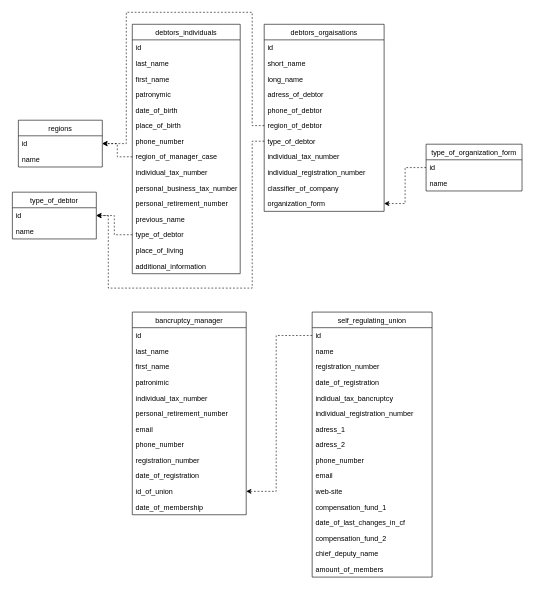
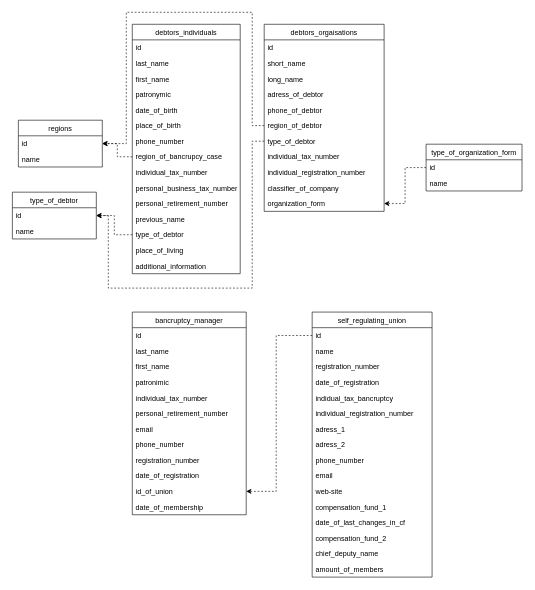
  <mxCell id="0" />
  <mxCell id="1" parent="0" />
  <mxCell id="2" value="regions" style="swimlane;fontStyle=0;childLayout=stackLayout;horizontal=1;startSize=26;fillColor=none;horizontalStack=0;resizeParent=1;resizeParentMax=0;resizeLast=0;collapsible=1;marginBottom=0;" parent="1" vertex="1"><mxGeometry x="30" y="200" width="140" height="78" as="geometry" /></mxCell>
  <mxCell id="3" value="id" style="text;strokeColor=none;fillColor=none;align=left;verticalAlign=top;spacingLeft=4;spacingRight=4;overflow=hidden;rotatable=0;points=[[0,0.5],[1,0.5]];portConstraint=eastwest;" parent="2" vertex="1"><mxGeometry y="26" width="140" height="26" as="geometry" /></mxCell>
  <mxCell id="4" value="name" style="text;strokeColor=none;fillColor=none;align=left;verticalAlign=top;spacingLeft=4;spacingRight=4;overflow=hidden;rotatable=0;points=[[0,0.5],[1,0.5]];portConstraint=eastwest;" parent="2" vertex="1"><mxGeometry y="52" width="140" height="26" as="geometry" /></mxCell>
  <mxCell id="5" value="debtors_individuals" style="swimlane;fontStyle=0;childLayout=stackLayout;horizontal=1;startSize=26;fillColor=none;horizontalStack=0;resizeParent=1;resizeParentMax=0;resizeLast=0;collapsible=1;marginBottom=0;" parent="1" vertex="1"><mxGeometry x="220" y="40" width="180" height="416" as="geometry" /></mxCell>
  <mxCell id="6" value="id" style="text;strokeColor=none;fillColor=none;align=left;verticalAlign=top;spacingLeft=4;spacingRight=4;overflow=hidden;rotatable=0;points=[[0,0.5],[1,0.5]];portConstraint=eastwest;" parent="5" vertex="1"><mxGeometry y="26" width="180" height="26" as="geometry" /></mxCell>
  <mxCell id="7" value="last_name" style="text;strokeColor=none;fillColor=none;align=left;verticalAlign=top;spacingLeft=4;spacingRight=4;overflow=hidden;rotatable=0;points=[[0,0.5],[1,0.5]];portConstraint=eastwest;" parent="5" vertex="1"><mxGeometry y="52" width="180" height="26" as="geometry" /></mxCell>
  <mxCell id="8" value="first_name" style="text;strokeColor=none;fillColor=none;align=left;verticalAlign=top;spacingLeft=4;spacingRight=4;overflow=hidden;rotatable=0;points=[[0,0.5],[1,0.5]];portConstraint=eastwest;" parent="5" vertex="1"><mxGeometry y="78" width="180" height="26" as="geometry" /></mxCell>
  <mxCell id="9" value="patronymic" style="text;strokeColor=none;fillColor=none;align=left;verticalAlign=top;spacingLeft=4;spacingRight=4;overflow=hidden;rotatable=0;points=[[0,0.5],[1,0.5]];portConstraint=eastwest;" parent="5" vertex="1"><mxGeometry y="104" width="180" height="26" as="geometry" /></mxCell>
  <mxCell id="10" value="date_of_birth" style="text;strokeColor=none;fillColor=none;align=left;verticalAlign=top;spacingLeft=4;spacingRight=4;overflow=hidden;rotatable=0;points=[[0,0.5],[1,0.5]];portConstraint=eastwest;" parent="5" vertex="1"><mxGeometry y="130" width="180" height="26" as="geometry" /></mxCell>
  <mxCell id="11" value="place_of_birth" style="text;strokeColor=none;fillColor=none;align=left;verticalAlign=top;spacingLeft=4;spacingRight=4;overflow=hidden;rotatable=0;points=[[0,0.5],[1,0.5]];portConstraint=eastwest;" parent="5" vertex="1"><mxGeometry y="156" width="180" height="26" as="geometry" /></mxCell>
  <mxCell id="12" value="phone_number" style="text;strokeColor=none;fillColor=none;align=left;verticalAlign=top;spacingLeft=4;spacingRight=4;overflow=hidden;rotatable=0;points=[[0,0.5],[1,0.5]];portConstraint=eastwest;" parent="5" vertex="1"><mxGeometry y="182" width="180" height="26" as="geometry" /></mxCell>
- <mxCell id="13" value="region_of_manager_case" style="text;strokeColor=none;fillColor=none;align=left;verticalAlign=top;spacingLeft=4;spacingRight=4;overflow=hidden;rotatable=0;points=[[0,0.5],[1,0.5]];portConstraint=eastwest;" parent="5" vertex="1"><mxGeometry y="208" width="180" height="26" as="geometry" /></mxCell>
+ <mxCell id="13" value="region_of_bancrupcy_case" style="text;strokeColor=none;fillColor=none;align=left;verticalAlign=top;spacingLeft=4;spacingRight=4;overflow=hidden;rotatable=0;points=[[0,0.5],[1,0.5]];portConstraint=eastwest;" parent="5" vertex="1"><mxGeometry y="208" width="180" height="26" as="geometry" /></mxCell>
  <mxCell id="14" value="individual_tax_number" style="text;strokeColor=none;fillColor=none;align=left;verticalAlign=top;spacingLeft=4;spacingRight=4;overflow=hidden;rotatable=0;points=[[0,0.5],[1,0.5]];portConstraint=eastwest;" parent="5" vertex="1"><mxGeometry y="234" width="180" height="26" as="geometry" /></mxCell>
  <mxCell id="15" value="personal_business_tax_number" style="text;strokeColor=none;fillColor=none;align=left;verticalAlign=top;spacingLeft=4;spacingRight=4;overflow=hidden;rotatable=0;points=[[0,0.5],[1,0.5]];portConstraint=eastwest;" parent="5" vertex="1"><mxGeometry y="260" width="180" height="26" as="geometry" /></mxCell>
  <mxCell id="16" value="personal_retirement_number" style="text;strokeColor=none;fillColor=none;align=left;verticalAlign=top;spacingLeft=4;spacingRight=4;overflow=hidden;rotatable=0;points=[[0,0.5],[1,0.5]];portConstraint=eastwest;" parent="5" vertex="1"><mxGeometry y="286" width="180" height="26" as="geometry" /></mxCell>
  <mxCell id="17" value="previous_name" style="text;strokeColor=none;fillColor=none;align=left;verticalAlign=top;spacingLeft=4;spacingRight=4;overflow=hidden;rotatable=0;points=[[0,0.5],[1,0.5]];portConstraint=eastwest;" parent="5" vertex="1"><mxGeometry y="312" width="180" height="26" as="geometry" /></mxCell>
  <mxCell id="18" value="type_of_debtor" style="text;strokeColor=none;fillColor=none;align=left;verticalAlign=top;spacingLeft=4;spacingRight=4;overflow=hidden;rotatable=0;points=[[0,0.5],[1,0.5]];portConstraint=eastwest;" parent="5" vertex="1"><mxGeometry y="338" width="180" height="26" as="geometry" /></mxCell>
  <mxCell id="19" value="place_of_living" style="text;strokeColor=none;fillColor=none;align=left;verticalAlign=top;spacingLeft=4;spacingRight=4;overflow=hidden;rotatable=0;points=[[0,0.5],[1,0.5]];portConstraint=eastwest;" parent="5" vertex="1"><mxGeometry y="364" width="180" height="26" as="geometry" /></mxCell>
  <mxCell id="20" value="additional_information" style="text;strokeColor=none;fillColor=none;align=left;verticalAlign=top;spacingLeft=4;spacingRight=4;overflow=hidden;rotatable=0;points=[[0,0.5],[1,0.5]];portConstraint=eastwest;" parent="5" vertex="1"><mxGeometry y="390" width="180" height="26" as="geometry" /></mxCell>
  <mxCell id="21" value="type_of_debtor" style="swimlane;fontStyle=0;childLayout=stackLayout;horizontal=1;startSize=26;fillColor=none;horizontalStack=0;resizeParent=1;resizeParentMax=0;resizeLast=0;collapsible=1;marginBottom=0;" parent="1" vertex="1"><mxGeometry x="20" y="320" width="140" height="78" as="geometry" /></mxCell>
  <mxCell id="22" value="id" style="text;strokeColor=none;fillColor=none;align=left;verticalAlign=top;spacingLeft=4;spacingRight=4;overflow=hidden;rotatable=0;points=[[0,0.5],[1,0.5]];portConstraint=eastwest;" parent="21" vertex="1"><mxGeometry y="26" width="140" height="26" as="geometry" /></mxCell>
  <mxCell id="23" value="name" style="text;strokeColor=none;fillColor=none;align=left;verticalAlign=top;spacingLeft=4;spacingRight=4;overflow=hidden;rotatable=0;points=[[0,0.5],[1,0.5]];portConstraint=eastwest;" parent="21" vertex="1"><mxGeometry y="52" width="140" height="26" as="geometry" /></mxCell>
  <mxCell id="24" style="edgeStyle=orthogonalEdgeStyle;rounded=0;orthogonalLoop=1;jettySize=auto;html=1;exitX=0;exitY=0.5;exitDx=0;exitDy=0;dashed=1;" parent="1" source="18" target="22" edge="1"><mxGeometry relative="1" as="geometry" /></mxCell>
  <mxCell id="25" style="edgeStyle=orthogonalEdgeStyle;rounded=0;orthogonalLoop=1;jettySize=auto;html=1;exitX=0;exitY=0.5;exitDx=0;exitDy=0;entryX=1;entryY=0.5;entryDx=0;entryDy=0;dashed=1;" parent="1" source="13" target="3" edge="1"><mxGeometry relative="1" as="geometry" /></mxCell>
  <mxCell id="26" value="debtors_orgaisations" style="swimlane;fontStyle=0;childLayout=stackLayout;horizontal=1;startSize=26;fillColor=none;horizontalStack=0;resizeParent=1;resizeParentMax=0;resizeLast=0;collapsible=1;marginBottom=0;" parent="1" vertex="1"><mxGeometry x="440" y="40" width="200" height="312" as="geometry" /></mxCell>
  <mxCell id="27" value="id" style="text;strokeColor=none;fillColor=none;align=left;verticalAlign=top;spacingLeft=4;spacingRight=4;overflow=hidden;rotatable=0;points=[[0,0.5],[1,0.5]];portConstraint=eastwest;" vertex="1" parent="26"><mxGeometry y="26" width="200" height="26" as="geometry" /></mxCell>
  <mxCell id="28" value="short_name" style="text;strokeColor=none;fillColor=none;align=left;verticalAlign=top;spacingLeft=4;spacingRight=4;overflow=hidden;rotatable=0;points=[[0,0.5],[1,0.5]];portConstraint=eastwest;" parent="26" vertex="1"><mxGeometry y="52" width="200" height="26" as="geometry" /></mxCell>
  <mxCell id="29" value="long_name" style="text;strokeColor=none;fillColor=none;align=left;verticalAlign=top;spacingLeft=4;spacingRight=4;overflow=hidden;rotatable=0;points=[[0,0.5],[1,0.5]];portConstraint=eastwest;" parent="26" vertex="1"><mxGeometry y="78" width="200" height="26" as="geometry" /></mxCell>
  <mxCell id="30" value="adress_of_debtor" style="text;strokeColor=none;fillColor=none;align=left;verticalAlign=top;spacingLeft=4;spacingRight=4;overflow=hidden;rotatable=0;points=[[0,0.5],[1,0.5]];portConstraint=eastwest;" parent="26" vertex="1"><mxGeometry y="104" width="200" height="26" as="geometry" /></mxCell>
  <mxCell id="31" value="phone_of_debtor" style="text;strokeColor=none;fillColor=none;align=left;verticalAlign=top;spacingLeft=4;spacingRight=4;overflow=hidden;rotatable=0;points=[[0,0.5],[1,0.5]];portConstraint=eastwest;" vertex="1" parent="26"><mxGeometry y="130" width="200" height="26" as="geometry" /></mxCell>
  <mxCell id="32" value="region_of_debtor" style="text;strokeColor=none;fillColor=none;align=left;verticalAlign=top;spacingLeft=4;spacingRight=4;overflow=hidden;rotatable=0;points=[[0,0.5],[1,0.5]];portConstraint=eastwest;" vertex="1" parent="26"><mxGeometry y="156" width="200" height="26" as="geometry" /></mxCell>
  <mxCell id="33" value="type_of_debtor" style="text;strokeColor=none;fillColor=none;align=left;verticalAlign=top;spacingLeft=4;spacingRight=4;overflow=hidden;rotatable=0;points=[[0,0.5],[1,0.5]];portConstraint=eastwest;" vertex="1" parent="26"><mxGeometry y="182" width="200" height="26" as="geometry" /></mxCell>
  <mxCell id="34" value="individual_tax_number" style="text;strokeColor=none;fillColor=none;align=left;verticalAlign=top;spacingLeft=4;spacingRight=4;overflow=hidden;rotatable=0;points=[[0,0.5],[1,0.5]];portConstraint=eastwest;" vertex="1" parent="26"><mxGeometry y="208" width="200" height="26" as="geometry" /></mxCell>
  <mxCell id="35" value="individual_registration_number" style="text;strokeColor=none;fillColor=none;align=left;verticalAlign=top;spacingLeft=4;spacingRight=4;overflow=hidden;rotatable=0;points=[[0,0.5],[1,0.5]];portConstraint=eastwest;" vertex="1" parent="26"><mxGeometry y="234" width="200" height="26" as="geometry" /></mxCell>
  <mxCell id="36" value="classifier_of_company" style="text;strokeColor=none;fillColor=none;align=left;verticalAlign=top;spacingLeft=4;spacingRight=4;overflow=hidden;rotatable=0;points=[[0,0.5],[1,0.5]];portConstraint=eastwest;" vertex="1" parent="26"><mxGeometry y="260" width="200" height="26" as="geometry" /></mxCell>
  <mxCell id="37" value="organization_form" style="text;strokeColor=none;fillColor=none;align=left;verticalAlign=top;spacingLeft=4;spacingRight=4;overflow=hidden;rotatable=0;points=[[0,0.5],[1,0.5]];portConstraint=eastwest;" vertex="1" parent="26"><mxGeometry y="286" width="200" height="26" as="geometry" /></mxCell>
  <mxCell id="38" style="edgeStyle=orthogonalEdgeStyle;rounded=0;orthogonalLoop=1;jettySize=auto;html=1;exitX=0;exitY=0.5;exitDx=0;exitDy=0;entryX=1;entryY=0.5;entryDx=0;entryDy=0;dashed=1;" edge="1" parent="1" source="32" target="3"><mxGeometry relative="1" as="geometry"><Array as="points"><mxPoint x="420" y="209" /><mxPoint x="420" y="20" /><mxPoint x="210" y="20" /><mxPoint x="210" y="239" /></Array></mxGeometry></mxCell>
  <mxCell id="39" style="edgeStyle=orthogonalEdgeStyle;rounded=0;orthogonalLoop=1;jettySize=auto;html=1;exitX=0;exitY=0.5;exitDx=0;exitDy=0;entryX=1;entryY=0.5;entryDx=0;entryDy=0;dashed=1;" edge="1" parent="1" source="33" target="22"><mxGeometry relative="1" as="geometry"><Array as="points"><mxPoint x="420" y="235" /><mxPoint x="420" y="480" /><mxPoint x="180" y="480" /><mxPoint x="180" y="359" /></Array></mxGeometry></mxCell>
  <mxCell id="40" style="edgeStyle=orthogonalEdgeStyle;rounded=0;orthogonalLoop=1;jettySize=auto;html=1;exitX=0;exitY=0.5;exitDx=0;exitDy=0;dashed=1;" edge="1" parent="1" source="42" target="37"><mxGeometry relative="1" as="geometry" /></mxCell>
  <mxCell id="41" value="type_of_organization_form" style="swimlane;fontStyle=0;childLayout=stackLayout;horizontal=1;startSize=26;fillColor=none;horizontalStack=0;resizeParent=1;resizeParentMax=0;resizeLast=0;collapsible=1;marginBottom=0;" vertex="1" parent="1"><mxGeometry x="710" y="240" width="160" height="78" as="geometry" /></mxCell>
  <mxCell id="42" value="id" style="text;strokeColor=none;fillColor=none;align=left;verticalAlign=top;spacingLeft=4;spacingRight=4;overflow=hidden;rotatable=0;points=[[0,0.5],[1,0.5]];portConstraint=eastwest;" vertex="1" parent="41"><mxGeometry y="26" width="160" height="26" as="geometry" /></mxCell>
  <mxCell id="43" value="name" style="text;strokeColor=none;fillColor=none;align=left;verticalAlign=top;spacingLeft=4;spacingRight=4;overflow=hidden;rotatable=0;points=[[0,0.5],[1,0.5]];portConstraint=eastwest;" vertex="1" parent="41"><mxGeometry y="52" width="160" height="26" as="geometry" /></mxCell>
  <mxCell id="44" value="bancruptcy_manager" style="swimlane;fontStyle=0;childLayout=stackLayout;horizontal=1;startSize=26;fillColor=none;horizontalStack=0;resizeParent=1;resizeParentMax=0;resizeLast=0;collapsible=1;marginBottom=0;" vertex="1" parent="1"><mxGeometry x="220" y="520" width="190" height="338" as="geometry" /></mxCell>
  <mxCell id="45" value="id" style="text;strokeColor=none;fillColor=none;align=left;verticalAlign=top;spacingLeft=4;spacingRight=4;overflow=hidden;rotatable=0;points=[[0,0.5],[1,0.5]];portConstraint=eastwest;" vertex="1" parent="44"><mxGeometry y="26" width="190" height="26" as="geometry" /></mxCell>
  <mxCell id="46" value="last_name" style="text;strokeColor=none;fillColor=none;align=left;verticalAlign=top;spacingLeft=4;spacingRight=4;overflow=hidden;rotatable=0;points=[[0,0.5],[1,0.5]];portConstraint=eastwest;" vertex="1" parent="44"><mxGeometry y="52" width="190" height="26" as="geometry" /></mxCell>
  <mxCell id="47" value="first_name" style="text;strokeColor=none;fillColor=none;align=left;verticalAlign=top;spacingLeft=4;spacingRight=4;overflow=hidden;rotatable=0;points=[[0,0.5],[1,0.5]];portConstraint=eastwest;" vertex="1" parent="44"><mxGeometry y="78" width="190" height="26" as="geometry" /></mxCell>
  <mxCell id="48" value="patronimic" style="text;strokeColor=none;fillColor=none;align=left;verticalAlign=top;spacingLeft=4;spacingRight=4;overflow=hidden;rotatable=0;points=[[0,0.5],[1,0.5]];portConstraint=eastwest;" vertex="1" parent="44"><mxGeometry y="104" width="190" height="26" as="geometry" /></mxCell>
  <mxCell id="49" value="individual_tax_number" style="text;strokeColor=none;fillColor=none;align=left;verticalAlign=top;spacingLeft=4;spacingRight=4;overflow=hidden;rotatable=0;points=[[0,0.5],[1,0.5]];portConstraint=eastwest;" vertex="1" parent="44"><mxGeometry y="130" width="190" height="26" as="geometry" /></mxCell>
  <mxCell id="50" value="personal_retirement_number" style="text;strokeColor=none;fillColor=none;align=left;verticalAlign=top;spacingLeft=4;spacingRight=4;overflow=hidden;rotatable=0;points=[[0,0.5],[1,0.5]];portConstraint=eastwest;" vertex="1" parent="44"><mxGeometry y="156" width="190" height="26" as="geometry" /></mxCell>
  <mxCell id="51" value="email" style="text;strokeColor=none;fillColor=none;align=left;verticalAlign=top;spacingLeft=4;spacingRight=4;overflow=hidden;rotatable=0;points=[[0,0.5],[1,0.5]];portConstraint=eastwest;" vertex="1" parent="44"><mxGeometry y="182" width="190" height="26" as="geometry" /></mxCell>
  <mxCell id="52" value="phone_number" style="text;strokeColor=none;fillColor=none;align=left;verticalAlign=top;spacingLeft=4;spacingRight=4;overflow=hidden;rotatable=0;points=[[0,0.5],[1,0.5]];portConstraint=eastwest;" vertex="1" parent="44"><mxGeometry y="208" width="190" height="26" as="geometry" /></mxCell>
  <mxCell id="53" value="registration_number" style="text;strokeColor=none;fillColor=none;align=left;verticalAlign=top;spacingLeft=4;spacingRight=4;overflow=hidden;rotatable=0;points=[[0,0.5],[1,0.5]];portConstraint=eastwest;" vertex="1" parent="44"><mxGeometry y="234" width="190" height="26" as="geometry" /></mxCell>
  <mxCell id="54" value="date_of_registration" style="text;strokeColor=none;fillColor=none;align=left;verticalAlign=top;spacingLeft=4;spacingRight=4;overflow=hidden;rotatable=0;points=[[0,0.5],[1,0.5]];portConstraint=eastwest;" vertex="1" parent="44"><mxGeometry y="260" width="190" height="26" as="geometry" /></mxCell>
  <mxCell id="55" value="id_of_union" style="text;strokeColor=none;fillColor=none;align=left;verticalAlign=top;spacingLeft=4;spacingRight=4;overflow=hidden;rotatable=0;points=[[0,0.5],[1,0.5]];portConstraint=eastwest;" vertex="1" parent="44"><mxGeometry y="286" width="190" height="26" as="geometry" /></mxCell>
  <mxCell id="56" value="date_of_membership" style="text;strokeColor=none;fillColor=none;align=left;verticalAlign=top;spacingLeft=4;spacingRight=4;overflow=hidden;rotatable=0;points=[[0,0.5],[1,0.5]];portConstraint=eastwest;" vertex="1" parent="44"><mxGeometry y="312" width="190" height="26" as="geometry" /></mxCell>
  <mxCell id="57" value="self_regulating_union" style="swimlane;fontStyle=0;childLayout=stackLayout;horizontal=1;startSize=26;fillColor=none;horizontalStack=0;resizeParent=1;resizeParentMax=0;resizeLast=0;collapsible=1;marginBottom=0;" vertex="1" parent="1"><mxGeometry x="520" y="520" width="200" height="442" as="geometry" /></mxCell>
  <mxCell id="58" value="id" style="text;strokeColor=none;fillColor=none;align=left;verticalAlign=top;spacingLeft=4;spacingRight=4;overflow=hidden;rotatable=0;points=[[0,0.5],[1,0.5]];portConstraint=eastwest;" vertex="1" parent="57"><mxGeometry y="26" width="200" height="26" as="geometry" /></mxCell>
  <mxCell id="59" value="name" style="text;strokeColor=none;fillColor=none;align=left;verticalAlign=top;spacingLeft=4;spacingRight=4;overflow=hidden;rotatable=0;points=[[0,0.5],[1,0.5]];portConstraint=eastwest;" vertex="1" parent="57"><mxGeometry y="52" width="200" height="26" as="geometry" /></mxCell>
  <mxCell id="60" value="registration_number" style="text;strokeColor=none;fillColor=none;align=left;verticalAlign=top;spacingLeft=4;spacingRight=4;overflow=hidden;rotatable=0;points=[[0,0.5],[1,0.5]];portConstraint=eastwest;" vertex="1" parent="57"><mxGeometry y="78" width="200" height="26" as="geometry" /></mxCell>
  <mxCell id="61" value="date_of_registration" style="text;strokeColor=none;fillColor=none;align=left;verticalAlign=top;spacingLeft=4;spacingRight=4;overflow=hidden;rotatable=0;points=[[0,0.5],[1,0.5]];portConstraint=eastwest;" vertex="1" parent="57"><mxGeometry y="104" width="200" height="26" as="geometry" /></mxCell>
  <mxCell id="62" value="indidual_tax_bancruptcy" style="text;strokeColor=none;fillColor=none;align=left;verticalAlign=top;spacingLeft=4;spacingRight=4;overflow=hidden;rotatable=0;points=[[0,0.5],[1,0.5]];portConstraint=eastwest;" vertex="1" parent="57"><mxGeometry y="130" width="200" height="26" as="geometry" /></mxCell>
  <mxCell id="63" value="individual_registration_number" style="text;strokeColor=none;fillColor=none;align=left;verticalAlign=top;spacingLeft=4;spacingRight=4;overflow=hidden;rotatable=0;points=[[0,0.5],[1,0.5]];portConstraint=eastwest;" vertex="1" parent="57"><mxGeometry y="156" width="200" height="26" as="geometry" /></mxCell>
  <mxCell id="64" value="adress_1" style="text;strokeColor=none;fillColor=none;align=left;verticalAlign=top;spacingLeft=4;spacingRight=4;overflow=hidden;rotatable=0;points=[[0,0.5],[1,0.5]];portConstraint=eastwest;" vertex="1" parent="57"><mxGeometry y="182" width="200" height="26" as="geometry" /></mxCell>
  <mxCell id="65" value="adress_2" style="text;strokeColor=none;fillColor=none;align=left;verticalAlign=top;spacingLeft=4;spacingRight=4;overflow=hidden;rotatable=0;points=[[0,0.5],[1,0.5]];portConstraint=eastwest;" vertex="1" parent="57"><mxGeometry y="208" width="200" height="26" as="geometry" /></mxCell>
  <mxCell id="66" value="phone_number" style="text;strokeColor=none;fillColor=none;align=left;verticalAlign=top;spacingLeft=4;spacingRight=4;overflow=hidden;rotatable=0;points=[[0,0.5],[1,0.5]];portConstraint=eastwest;" vertex="1" parent="57"><mxGeometry y="234" width="200" height="26" as="geometry" /></mxCell>
  <mxCell id="67" value="email" style="text;strokeColor=none;fillColor=none;align=left;verticalAlign=top;spacingLeft=4;spacingRight=4;overflow=hidden;rotatable=0;points=[[0,0.5],[1,0.5]];portConstraint=eastwest;" vertex="1" parent="57"><mxGeometry y="260" width="200" height="26" as="geometry" /></mxCell>
  <mxCell id="68" value="web-site" style="text;strokeColor=none;fillColor=none;align=left;verticalAlign=top;spacingLeft=4;spacingRight=4;overflow=hidden;rotatable=0;points=[[0,0.5],[1,0.5]];portConstraint=eastwest;" vertex="1" parent="57"><mxGeometry y="286" width="200" height="26" as="geometry" /></mxCell>
  <mxCell id="69" value="compensation_fund_1" style="text;strokeColor=none;fillColor=none;align=left;verticalAlign=top;spacingLeft=4;spacingRight=4;overflow=hidden;rotatable=0;points=[[0,0.5],[1,0.5]];portConstraint=eastwest;" vertex="1" parent="57"><mxGeometry y="312" width="200" height="26" as="geometry" /></mxCell>
  <mxCell id="70" value="date_of_last_changes_in_cf" style="text;strokeColor=none;fillColor=none;align=left;verticalAlign=top;spacingLeft=4;spacingRight=4;overflow=hidden;rotatable=0;points=[[0,0.5],[1,0.5]];portConstraint=eastwest;" vertex="1" parent="57"><mxGeometry y="338" width="200" height="26" as="geometry" /></mxCell>
  <mxCell id="71" value="compensation_fund_2" style="text;strokeColor=none;fillColor=none;align=left;verticalAlign=top;spacingLeft=4;spacingRight=4;overflow=hidden;rotatable=0;points=[[0,0.5],[1,0.5]];portConstraint=eastwest;" vertex="1" parent="57"><mxGeometry y="364" width="200" height="26" as="geometry" /></mxCell>
  <mxCell id="72" value="chief_deputy_name" style="text;strokeColor=none;fillColor=none;align=left;verticalAlign=top;spacingLeft=4;spacingRight=4;overflow=hidden;rotatable=0;points=[[0,0.5],[1,0.5]];portConstraint=eastwest;" vertex="1" parent="57"><mxGeometry y="390" width="200" height="26" as="geometry" /></mxCell>
  <mxCell id="73" value="amount_of_members" style="text;strokeColor=none;fillColor=none;align=left;verticalAlign=top;spacingLeft=4;spacingRight=4;overflow=hidden;rotatable=0;points=[[0,0.5],[1,0.5]];portConstraint=eastwest;" vertex="1" parent="57"><mxGeometry y="416" width="200" height="26" as="geometry" /></mxCell>
  <mxCell id="74" style="edgeStyle=orthogonalEdgeStyle;rounded=0;orthogonalLoop=1;jettySize=auto;html=1;exitX=0;exitY=0.5;exitDx=0;exitDy=0;entryX=1;entryY=0.5;entryDx=0;entryDy=0;dashed=1;" edge="1" parent="1" source="58" target="55"><mxGeometry relative="1" as="geometry"><Array as="points"><mxPoint x="460" y="559" /><mxPoint x="460" y="819" /></Array></mxGeometry></mxCell>
